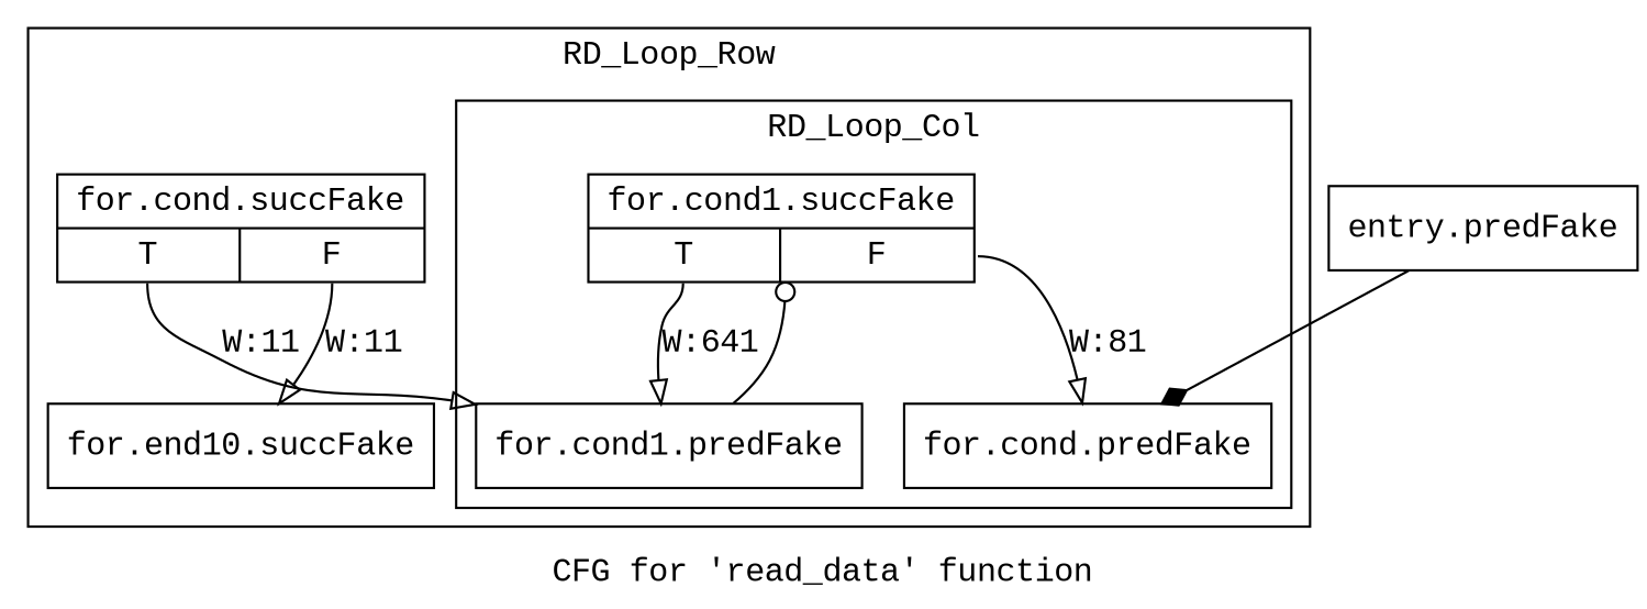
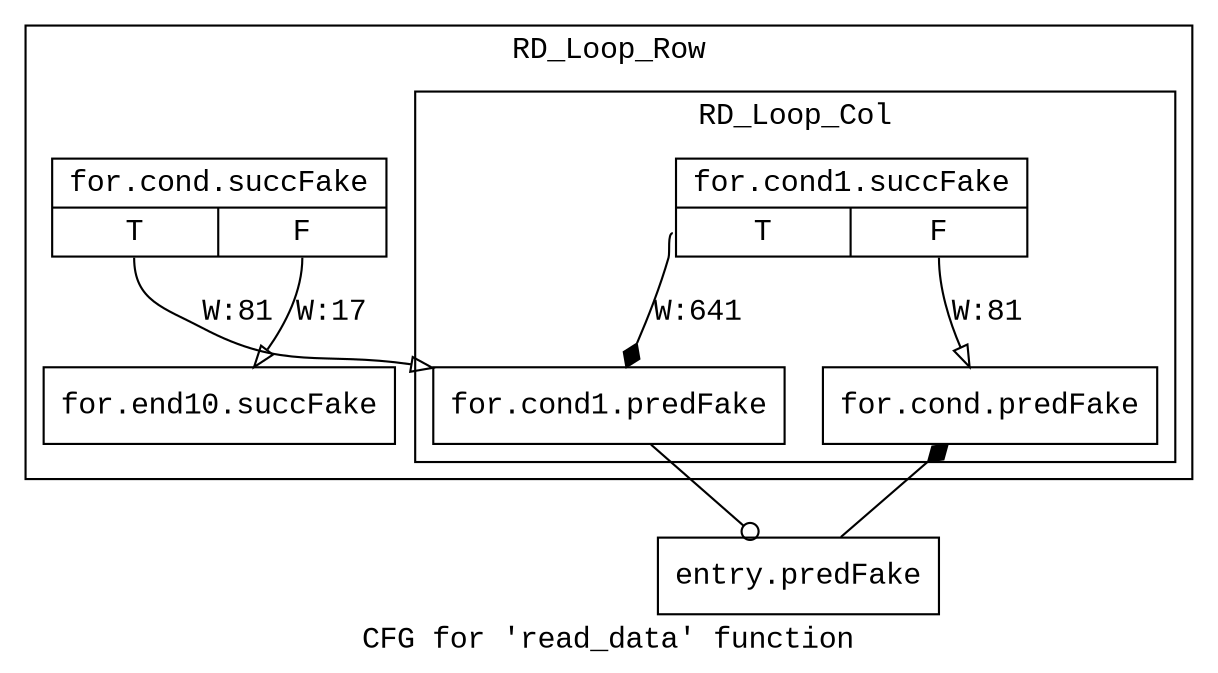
  digraph {
    fontname="Liberation Mono"
    label="CFG for 'read_data' function"
    node [filename="../../../../Vitis-Tutorials/Getting_Started/Vitis_HLS/reference-files/src/dct.cpp" fontname="Liberation Mono" linenumber=74 shape=record]
    edge [arrowhead=onormal execusionnum=80 filename="../../../../Vitis-Tutorials/Getting_Started/Vitis_HLS/reference-files/src/dct.cpp" fontname="Liberation Mono"]
    n1 [label="{for.cond.predFake}"]
    n2 [label="{for.cond1.predFake}" linenumber=76]
    n3 [label="{for.cond1.succFake|{<s0>T|<s1>F}}" linenumber=76]
    n4 [label="{for.cond.succFake|{<s0>T|<s1>F}}"]
    n5 [label="{for.end10.succFake}" linenumber=80]
    n6 [label="{entry.predFake}" filename="" linenumber=""]
    subgraph cluster_1 {
      invocationtime=10
      label=RD_Loop_Row
      tripcount=80
      n4
      n5
      subgraph cluster_2 {
        invocationtime=81
        label=RD_Loop_Col
        tripcount=640
        n1
        n2
        n3
      }
    }
-   n2 -> n3 [arrowhead=odot execusionnum=720]
+   n2 -> n6 [arrowhead=odot execusionnum=720]
    n3 -> n1 [label="W:81" tailport=s1]
-   n3 -> n2 [execusionnum=640 label="W:641" tailport=s0]
-   n4 -> n2 [label="W:11" tailport=s0]
-   n4 -> n5 [execusionnum=10 label="W:11" tailport=s1]
+   n3 -> n2 [arrowhead=diamond execusionnum=640 label="W:641" tailport=s0]
+   n4 -> n2 [label="W:81" tailport=s0]
+   n4 -> n5 [execusionnum=10 label="W:17" tailport=s1]
    n6 -> n1 [arrowhead=diamond execusionnum=10]
  }
